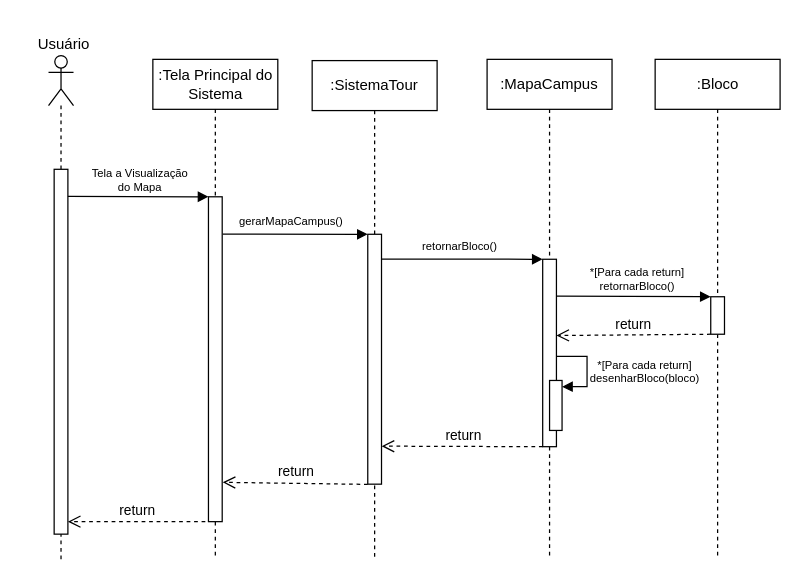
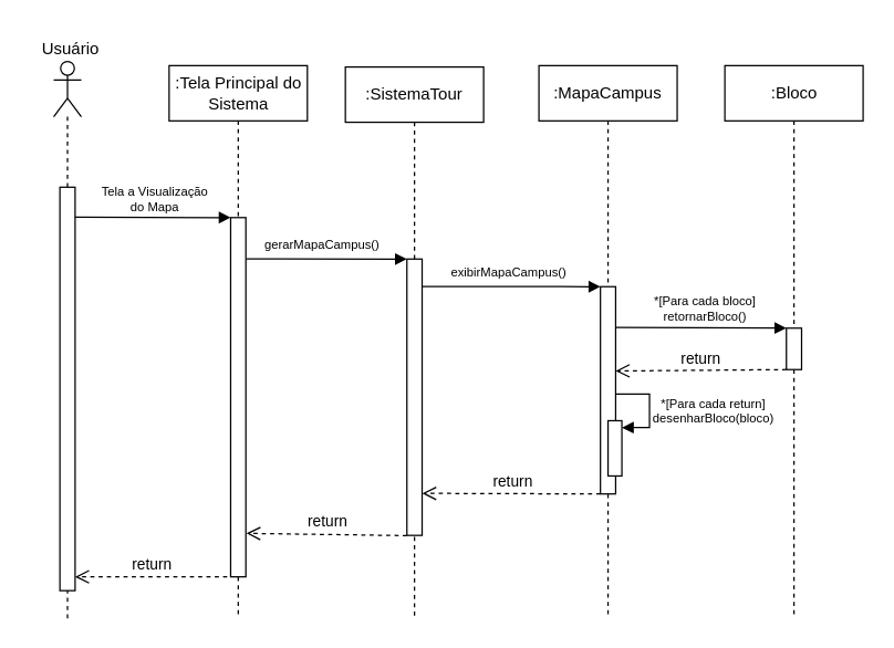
  <mxCell id="0" />
  <mxCell id="1" parent="0" />
  <mxCell id="2" value=":MapaCampus" style="shape=umlLifeline;perimeter=lifelinePerimeter;whiteSpace=wrap;html=1;container=1;dropTarget=0;collapsible=0;recursiveResize=0;outlineConnect=0;portConstraint=eastwest;newEdgeStyle={&quot;curved&quot;:0,&quot;rounded&quot;:0};" parent="1" vertex="1"><mxGeometry x="389" y="47" width="100" height="400" as="geometry" /></mxCell>
  <mxCell id="3" value="" style="rounded=0;whiteSpace=wrap;html=1;" parent="1" vertex="1"><mxGeometry x="433.5" y="207" width="11" height="150" as="geometry" /></mxCell>
- <mxCell id="4" value="*[Para cada return]&lt;div&gt;retornarBloco()&lt;/div&gt;" style="text;html=1;align=center;verticalAlign=middle;resizable=0;points=[];autosize=1;strokeColor=none;fillColor=none;fontSize=9;" parent="1" vertex="1"><mxGeometry x="458.98" y="203" width="100" height="40" as="geometry" /></mxCell>
+ <mxCell id="4" value="*[Para cada bloco]&lt;div&gt;retornarBloco()&lt;/div&gt;" style="text;html=1;align=center;verticalAlign=middle;resizable=0;points=[];autosize=1;strokeColor=none;fillColor=none;fontSize=9;" parent="1" vertex="1"><mxGeometry x="458.98" y="203" width="100" height="40" as="geometry" /></mxCell>
  <mxCell id="5" value="gerarMapaCampus()" style="text;html=1;align=center;verticalAlign=middle;resizable=0;points=[];autosize=1;strokeColor=none;fillColor=none;fontSize=9;" parent="1" vertex="1"><mxGeometry x="177" y="167" width="110" height="20" as="geometry" /></mxCell>
  <mxCell id="6" value=":Tela Principal do Sistema" style="shape=umlLifeline;perimeter=lifelinePerimeter;whiteSpace=wrap;html=1;container=1;dropTarget=0;collapsible=0;recursiveResize=0;outlineConnect=0;portConstraint=eastwest;newEdgeStyle={&quot;curved&quot;:0,&quot;rounded&quot;:0};" parent="1" vertex="1"><mxGeometry x="121.5" y="47" width="100" height="400" as="geometry" /></mxCell>
  <mxCell id="7" value="" style="shape=umlLifeline;perimeter=lifelinePerimeter;whiteSpace=wrap;html=1;container=1;dropTarget=0;collapsible=0;recursiveResize=0;outlineConnect=0;portConstraint=eastwest;newEdgeStyle={&quot;curved&quot;:0,&quot;rounded&quot;:0};participant=umlActor;" parent="1" vertex="1"><mxGeometry x="38" y="44" width="20" height="403" as="geometry" /></mxCell>
  <mxCell id="8" value="" style="rounded=0;whiteSpace=wrap;html=1;" parent="1" vertex="1"><mxGeometry x="42.5" y="135" width="11" height="292" as="geometry" /></mxCell>
  <mxCell id="9" value="Tela a Visualização&lt;div&gt;do Mapa&lt;/div&gt;" style="text;html=1;align=center;verticalAlign=middle;resizable=0;points=[];autosize=1;strokeColor=none;fillColor=none;fontSize=9;" parent="1" vertex="1"><mxGeometry x="56" y="124" width="110" height="40" as="geometry" /></mxCell>
  <mxCell id="10" value="" style="rounded=0;whiteSpace=wrap;html=1;" parent="1" vertex="1"><mxGeometry x="166" y="157" width="11" height="260" as="geometry" /></mxCell>
  <mxCell id="11" value="" style="endArrow=block;html=1;rounded=0;exitX=0.998;exitY=0.074;exitDx=0;exitDy=0;exitPerimeter=0;entryX=0;entryY=0;entryDx=0;entryDy=0;endFill=1;" parent="1" source="8" target="10" edge="1"><mxGeometry width="50" height="50" relative="1" as="geometry"><mxPoint x="169" y="287" as="sourcePoint" /><mxPoint x="219" y="237" as="targetPoint" /></mxGeometry></mxCell>
  <mxCell id="12" value="" style="endArrow=block;html=1;rounded=0;exitX=1.035;exitY=0.115;exitDx=0;exitDy=0;exitPerimeter=0;entryX=0;entryY=0;entryDx=0;entryDy=0;endFill=1;" parent="1" edge="1" target="24" source="10"><mxGeometry width="50" height="50" relative="1" as="geometry"><mxPoint x="177" y="197" as="sourcePoint" /><mxPoint x="290" y="197" as="targetPoint" /></mxGeometry></mxCell>
  <mxCell id="13" value=":Bloco" style="shape=umlLifeline;perimeter=lifelinePerimeter;whiteSpace=wrap;html=1;container=1;dropTarget=0;collapsible=0;recursiveResize=0;outlineConnect=0;portConstraint=eastwest;newEdgeStyle={&quot;curved&quot;:0,&quot;rounded&quot;:0};" parent="1" vertex="1"><mxGeometry x="523.5" y="47" width="100" height="400" as="geometry" /></mxCell>
  <mxCell id="14" value="" style="endArrow=block;html=1;rounded=0;exitX=1.002;exitY=0.226;exitDx=0;exitDy=0;entryX=0;entryY=0;entryDx=0;entryDy=0;endFill=1;exitPerimeter=0;" parent="1" edge="1"><mxGeometry width="50" height="50" relative="1" as="geometry"><mxPoint x="444.502" y="236.434" as="sourcePoint" /><mxPoint x="567.98" y="237" as="targetPoint" /></mxGeometry></mxCell>
  <mxCell id="15" value="" style="rounded=0;whiteSpace=wrap;html=1;" parent="1" vertex="1"><mxGeometry x="568" y="237" width="11" height="30" as="geometry" /></mxCell>
  <mxCell id="16" value="" style="html=1;points=[[0,0,0,0,5],[0,1,0,0,-5],[1,0,0,0,5],[1,1,0,0,-5]];perimeter=orthogonalPerimeter;outlineConnect=0;targetShapes=umlLifeline;portConstraint=eastwest;newEdgeStyle={&quot;curved&quot;:0,&quot;rounded&quot;:0};" parent="1" vertex="1"><mxGeometry x="439" y="304" width="10" height="40" as="geometry" /></mxCell>
  <mxCell id="17" value="" style="html=1;align=left;spacingLeft=2;endArrow=block;rounded=0;edgeStyle=elbowEdgeStyle;rounded=0;exitX=1.089;exitY=0.74;exitDx=0;exitDy=0;exitPerimeter=0;entryX=1;entryY=0;entryDx=0;entryDy=5;entryPerimeter=0;" parent="1" target="16" edge="1"><mxGeometry x="-0.172" y="30" relative="1" as="geometry"><mxPoint x="444.499" y="284.8" as="sourcePoint" /><Array as="points"><mxPoint x="469" y="297" /></Array><mxPoint x="448.02" y="321" as="targetPoint" /><mxPoint as="offset" /></mxGeometry></mxCell>
  <mxCell id="18" value="&lt;div&gt;&lt;span style=&quot;background-color: transparent; color: light-dark(rgb(0, 0, 0), rgb(255, 255, 255));&quot;&gt;*[Para cada return]&lt;/span&gt;&lt;/div&gt;&lt;div&gt;&lt;span style=&quot;background-color: transparent; color: light-dark(rgb(0, 0, 0), rgb(255, 255, 255));&quot;&gt;desenharBloco(bloco)&lt;/span&gt;&lt;/div&gt;" style="text;html=1;align=center;verticalAlign=middle;resizable=0;points=[];autosize=1;strokeColor=none;fillColor=none;fontSize=9;" parent="1" vertex="1"><mxGeometry x="460" y="277" width="110" height="40" as="geometry" /></mxCell>
  <mxCell id="19" value="return" style="html=1;verticalAlign=bottom;endArrow=open;dashed=1;endSize=8;curved=0;rounded=0;entryX=1;entryY=0.75;entryDx=0;entryDy=0;exitX=0;exitY=1;exitDx=0;exitDy=0;" parent="1" edge="1" source="15"><mxGeometry relative="1" as="geometry"><mxPoint x="566.504" y="266.999" as="sourcePoint" /><mxPoint x="444.5" y="268.02" as="targetPoint" /></mxGeometry></mxCell>
  <mxCell id="20" value="return" style="html=1;verticalAlign=bottom;endArrow=open;dashed=1;endSize=8;curved=0;rounded=0;entryX=1.039;entryY=0.879;entryDx=0;entryDy=0;entryPerimeter=0;" parent="1" edge="1" target="10"><mxGeometry relative="1" as="geometry"><mxPoint x="293.5" y="387.16" as="sourcePoint" /><mxPoint x="183.5" y="387.16" as="targetPoint" /></mxGeometry></mxCell>
  <mxCell id="21" value="return" style="html=1;verticalAlign=bottom;endArrow=open;dashed=1;endSize=8;curved=0;rounded=0;" parent="1" edge="1"><mxGeometry relative="1" as="geometry"><mxPoint x="163.5" y="417" as="sourcePoint" /><mxPoint x="53.5" y="417" as="targetPoint" /></mxGeometry></mxCell>
  <mxCell id="22" value="Usuário" style="text;html=1;align=center;verticalAlign=middle;resizable=0;points=[];autosize=1;strokeColor=none;fillColor=none;" parent="1" vertex="1"><mxGeometry x="20" y="20" width="60" height="30" as="geometry" /></mxCell>
  <mxCell id="23" value=":SistemaTour" style="shape=umlLifeline;perimeter=lifelinePerimeter;whiteSpace=wrap;html=1;container=1;dropTarget=0;collapsible=0;recursiveResize=0;outlineConnect=0;portConstraint=eastwest;newEdgeStyle={&quot;curved&quot;:0,&quot;rounded&quot;:0};" vertex="1" parent="1"><mxGeometry x="249" y="48" width="100" height="399" as="geometry" /></mxCell>
  <mxCell id="24" value="" style="rounded=0;whiteSpace=wrap;html=1;" vertex="1" parent="1"><mxGeometry x="293.5" y="187" width="11" height="200" as="geometry" /></mxCell>
  <mxCell id="25" value="" style="endArrow=block;html=1;rounded=0;exitX=1.016;exitY=0.099;exitDx=0;exitDy=0;exitPerimeter=0;entryX=0;entryY=0;entryDx=0;entryDy=0;endFill=1;" edge="1" parent="1" source="24" target="3"><mxGeometry width="50" height="50" relative="1" as="geometry"><mxPoint x="304.5" y="221" as="sourcePoint" /><mxPoint x="421.5" y="221" as="targetPoint" /></mxGeometry></mxCell>
- <mxCell id="26" value="retornarBloco()" style="text;html=1;align=center;verticalAlign=middle;resizable=0;points=[];autosize=1;strokeColor=none;fillColor=none;fontSize=9;" vertex="1" parent="1"><mxGeometry x="312" y="187" width="110" height="20" as="geometry" /></mxCell>
+ <mxCell id="26" value="exibirMapaCampus()" style="text;html=1;align=center;verticalAlign=middle;resizable=0;points=[];autosize=1;strokeColor=none;fillColor=none;fontSize=9;" vertex="1" parent="1"><mxGeometry x="312" y="187" width="110" height="20" as="geometry" /></mxCell>
  <mxCell id="27" value="return" style="html=1;verticalAlign=bottom;endArrow=open;dashed=1;endSize=8;curved=0;rounded=0;entryX=1.01;entryY=0.365;entryDx=0;entryDy=0;entryPerimeter=0;" edge="1" parent="1"><mxGeometry relative="1" as="geometry"><mxPoint x="433.5" y="357" as="sourcePoint" /><mxPoint x="304.61" y="356.585" as="targetPoint" /></mxGeometry></mxCell>
